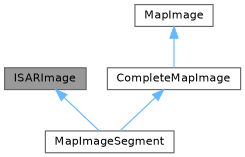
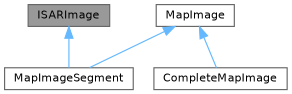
  digraph {
    node [color=gray40 fillcolor=white fontname=Helvetica fontsize=10 shape=box style=filled]
    edge [color=steelblue1 dir=back fontname=Helvetica fontsize=10 labelfontname=Helvetica labelfontsize=10 style=solid]
    n1 [fillcolor=grey60 fontcolor=black height=0.2 label=ISARImage width=0.4]
    n2 [height=0.2 label=MapImageSegment width=0.4]
    n3 [height=0.2 label=MapImage width=0.4]
    n4 [height=0.2 label=CompleteMapImage width=0.4]
    n1 -> n2
-   n4 -> n2
+   n3 -> n2
    n3 -> n4
  }
